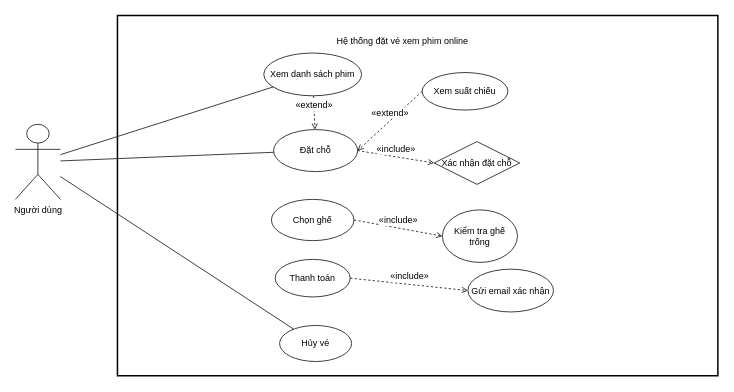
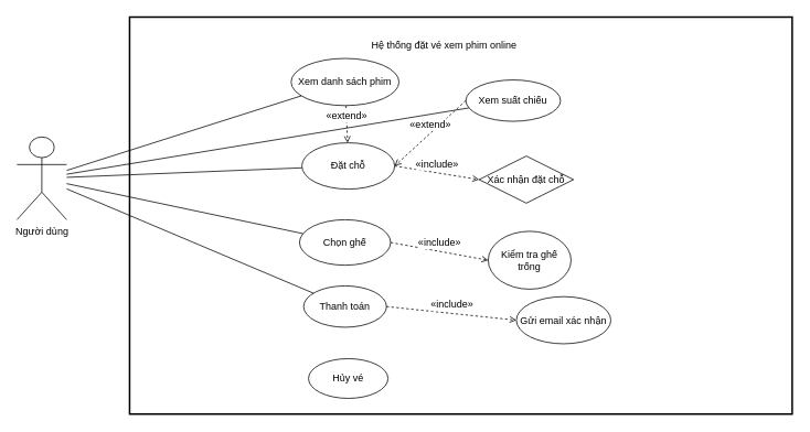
  <mxCell id="0" />
  <mxCell id="1" parent="0" />
  <mxCell id="2" value="Người dùng" style="shape=umlActor;verticalLabelPosition=bottom;verticalAlign=top;html=1;" parent="1" vertex="1"><mxGeometry x="20" y="165" width="60" height="100" as="geometry" /></mxCell>
  <mxCell id="3" value="" style="shape=rectangle;whiteSpace=wrap;html=1;strokeWidth=2;rounded=0;" parent="1" vertex="1"><mxGeometry x="156" y="20" width="800" height="480" as="geometry" /></mxCell>
  <mxCell id="4" value="Hệ thống đặt vé xem phim online" style="text;html=1;align=center;verticalAlign=middle;whiteSpace=wrap;rounded=0;" parent="3" vertex="1"><mxGeometry x="250" y="20" width="260" height="30" as="geometry" /></mxCell>
  <mxCell id="5" value="Đặt chỗ" style="ellipse;whiteSpace=wrap;html=1;aspect=fixed;" parent="3" vertex="1"><mxGeometry x="208" y="152" width="112" height="56" as="geometry" /></mxCell>
  <mxCell id="6" value="Chọn ghế" style="ellipse;whiteSpace=wrap;html=1;aspect=fixed;" parent="3" vertex="1"><mxGeometry x="205.15" y="245" width="110" height="55" as="geometry" /></mxCell>
  <mxCell id="7" value="Thanh toán" style="ellipse;whiteSpace=wrap;html=1;aspect=fixed;" parent="3" vertex="1"><mxGeometry x="210.15" y="325" width="100" height="50" as="geometry" /></mxCell>
  <mxCell id="8" value="Hủy vé" style="ellipse;whiteSpace=wrap;html=1;aspect=fixed;" parent="3" vertex="1"><mxGeometry x="216" y="413" width="96" height="48" as="geometry" /></mxCell>
  <mxCell id="9" value="Xem danh sách phim" style="ellipse;whiteSpace=wrap;html=1;aspect=fixed;" parent="3" vertex="1"><mxGeometry x="195" y="50" width="130.29" height="57" as="geometry" /></mxCell>
  <mxCell id="10" value="Xem suất chiếu" style="ellipse;whiteSpace=wrap;html=1;aspect=fixed;" parent="3" vertex="1"><mxGeometry x="406" y="76" width="114.29" height="50" as="geometry" /></mxCell>
  <mxCell id="11" value="Xác nhận đặt chỗ" style="rhombus;whiteSpace=wrap;html=1;aspect=fixed;" parent="3" vertex="1"><mxGeometry x="422" y="168" width="114" height="57" as="geometry" /></mxCell>
  <mxCell id="12" value="Kiểm tra ghế trống" style="ellipse;whiteSpace=wrap;html=1;aspect=fixed;" parent="3" vertex="1"><mxGeometry x="433" y="259" width="100" height="70" as="geometry" /></mxCell>
  <mxCell id="13" value="Gửi email xác nhận" style="ellipse;whiteSpace=wrap;html=1;aspect=fixed;" parent="3" vertex="1"><mxGeometry x="467" y="338" width="114" height="57" as="geometry" /></mxCell>
  <mxCell id="14" value="«extend»" style="endArrow=open;dashed=1;html=1;fontSize=12;labelBackgroundColor=#ffffff;exitX=0;exitY=0.5;exitDx=0;exitDy=0;entryX=1;entryY=0.5;entryDx=0;entryDy=0;entryPerimeter=0;" parent="3" source="10" target="5" edge="1"><mxGeometry width="160" relative="1" as="geometry"><mxPoint x="380" y="335" as="sourcePoint" /><mxPoint x="540" y="335" as="targetPoint" /><mxPoint y="-10" as="offset" /></mxGeometry></mxCell>
  <mxCell id="15" value="«include»" style="endArrow=open;dashed=1;html=1;fontSize=12;labelBackgroundColor=#ffffff;exitX=1;exitY=0.5;exitDx=0;exitDy=0;entryX=0;entryY=0.5;entryDx=0;entryDy=0;entryPerimeter=0;" parent="3" source="5" target="11" edge="1"><mxGeometry width="160" relative="1" as="geometry"><mxPoint x="380" y="215" as="sourcePoint" /><mxPoint x="540" y="215" as="targetPoint" /><mxPoint y="-10" as="offset" /></mxGeometry></mxCell>
  <mxCell id="16" value="«include»" style="endArrow=open;dashed=1;html=1;fontSize=12;labelBackgroundColor=#ffffff;exitX=1;exitY=0.5;exitDx=0;exitDy=0;entryX=0;entryY=0.5;entryDx=0;entryDy=0;entryPerimeter=0;" parent="3" source="6" target="12" edge="1"><mxGeometry width="160" relative="1" as="geometry"><mxPoint x="380" y="335" as="sourcePoint" /><mxPoint x="540" y="335" as="targetPoint" /><mxPoint y="-10" as="offset" /></mxGeometry></mxCell>
  <mxCell id="17" value="«include»" style="endArrow=open;dashed=1;html=1;fontSize=12;labelBackgroundColor=#ffffff;exitX=1;exitY=0.5;exitDx=0;exitDy=0;entryX=0;entryY=0.5;entryDx=0;entryDy=0;entryPerimeter=0;" parent="3" source="7" target="13" edge="1"><mxGeometry width="160" relative="1" as="geometry"><mxPoint x="380" y="455" as="sourcePoint" /><mxPoint x="540" y="455" as="targetPoint" /><mxPoint y="-10" as="offset" /></mxGeometry></mxCell>
  <mxCell id="18" value="«extend»" style="endArrow=open;dashed=1;html=1;fontSize=12;labelBackgroundColor=#ffffff;entryX=0;entryDx=0;entryDy=0;entryPerimeter=0;" parent="3" source="9" target="5" edge="1"><mxGeometry width="160" relative="1" as="geometry"><mxPoint x="268" y="122" as="sourcePoint" /><mxPoint x="540" y="215" as="targetPoint" /><mxPoint y="-10" as="offset" /></mxGeometry></mxCell>
  <mxCell id="19" style="endArrow=none;html=1;" parent="1" source="2" target="5" edge="1"><mxGeometry relative="1" as="geometry" /></mxCell>
- <mxCell id="22" style="endArrow=none;html=1;" parent="1" source="2" target="8" edge="1"><mxGeometry relative="1" as="geometry" /></mxCell>
+ <mxCell id="20" style="endArrow=none;html=1;" parent="1" source="2" target="6" edge="1"><mxGeometry relative="1" as="geometry" /></mxCell>
+ <mxCell id="21" style="endArrow=none;html=1;" parent="1" source="2" target="7" edge="1"><mxGeometry relative="1" as="geometry" /></mxCell>
+ <mxCell id="22" style="endArrow=none;html=1;" parent="1" source="2" target="10" edge="1"><mxGeometry relative="1" as="geometry" /></mxCell>
  <mxCell id="23" style="endArrow=none;html=1;" parent="1" source="2" target="9" edge="1"><mxGeometry relative="1" as="geometry" /></mxCell>
